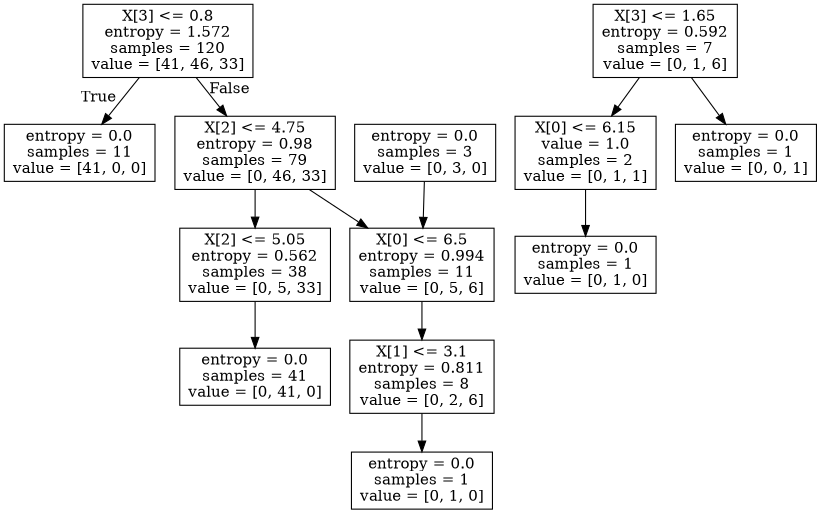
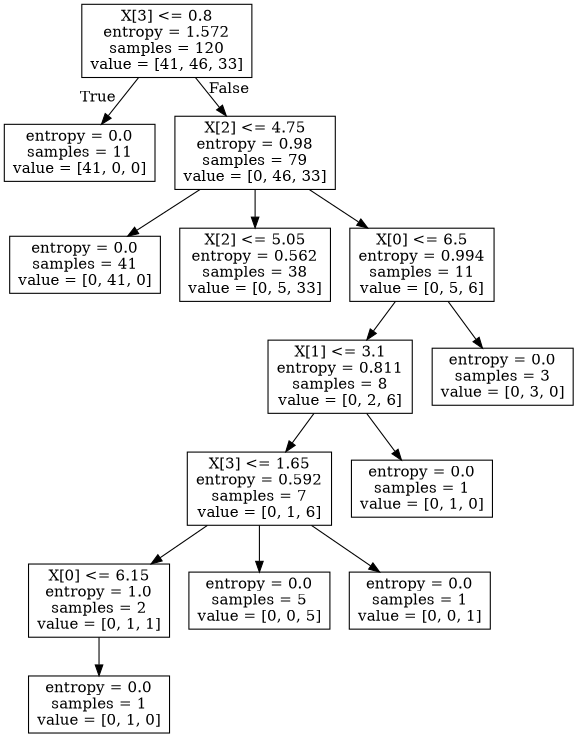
  digraph {
    node [shape=box]
    n1 [label="X[3] <= 0.8\nentropy = 1.572\nsamples = 120\nvalue = [41, 46, 33]"]
    n2 [label="entropy = 0.0\nsamples = 11\nvalue = [41, 0, 0]"]
    n3 [label="X[2] <= 4.75\nentropy = 0.98\nsamples = 79\nvalue = [0, 46, 33]"]
    n4 [label="entropy = 0.0\nsamples = 41\nvalue = [0, 41, 0]"]
    n5 [label="X[2] <= 5.05\nentropy = 0.562\nsamples = 38\nvalue = [0, 5, 33]"]
    n6 [label="X[0] <= 6.5\nentropy = 0.994\nsamples = 11\nvalue = [0, 5, 6]"]
    n7 [label="X[1] <= 3.1\nentropy = 0.811\nsamples = 8\nvalue = [0, 2, 6]"]
    n8 [label="entropy = 0.0\nsamples = 3\nvalue = [0, 3, 0]"]
    n9 [label="X[3] <= 1.65\nentropy = 0.592\nsamples = 7\nvalue = [0, 1, 6]"]
    n10 [label="entropy = 0.0\nsamples = 1\nvalue = [0, 1, 0]"]
-   n11 [label="X[0] <= 6.15\nvalue = 1.0\nsamples = 2\nvalue = [0, 1, 1]"]
+   n11 [label="X[0] <= 6.15\nentropy = 1.0\nsamples = 2\nvalue = [0, 1, 1]"]
+   n12 [label="entropy = 0.0\nsamples = 5\nvalue = [0, 0, 5]"]
    n13 [label="entropy = 0.0\nsamples = 1\nvalue = [0, 0, 1]"]
    n14 [label="entropy = 0.0\nsamples = 1\nvalue = [0, 1, 0]"]
    n1 -> n2 [headlabel=True labelangle=45 labeldistance=2.5]
    n1 -> n3 [headlabel=False labelangle=-45 labeldistance=2.5]
-   n5 -> n4
+   n3 -> n4
    n3 -> n5
    n3 -> n6
    n6 -> n7
-   n8 -> n6
+   n6 -> n8
+   n7 -> n9
    n7 -> n10
    n9 -> n11
+   n9 -> n12
    n9 -> n13
    n11 -> n14
  }
